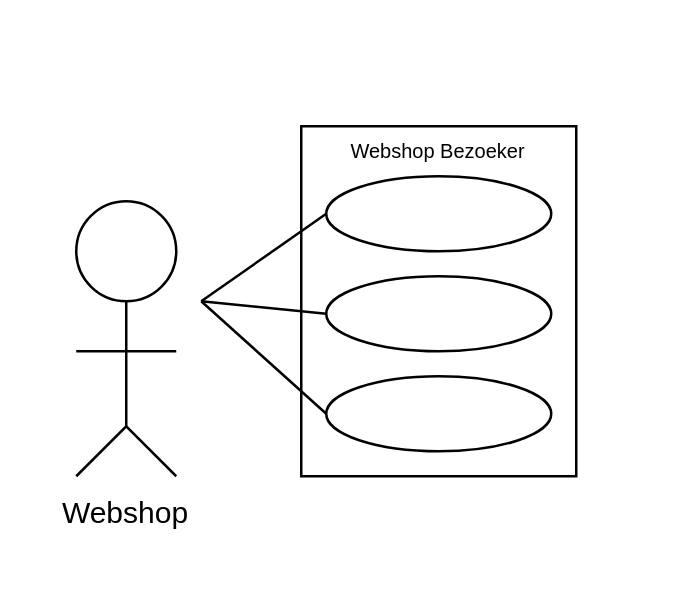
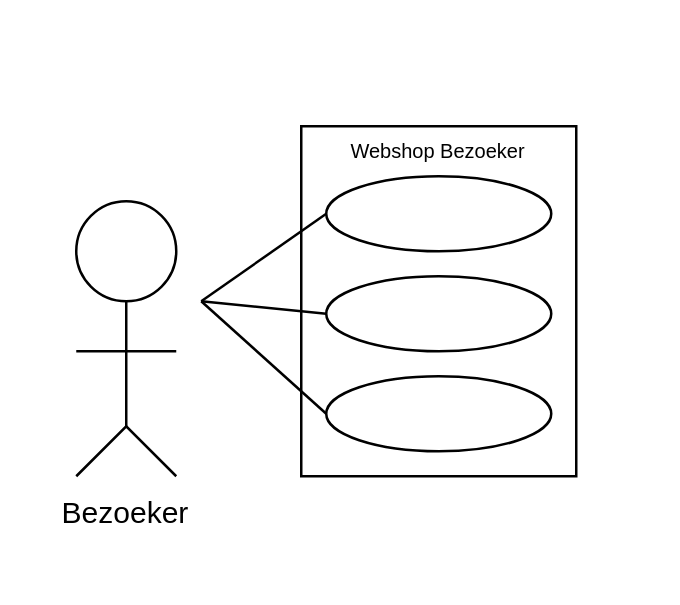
  <mxCell id="0" />
  <mxCell id="1" parent="0" />
  <mxCell id="2" value="" style="rounded=0;whiteSpace=wrap;html=1;" parent="1" vertex="1"><mxGeometry x="120" y="50" width="110" height="140" as="geometry" /></mxCell>
  <mxCell id="3" value="" style="ellipse;whiteSpace=wrap;html=1;" parent="1" vertex="1"><mxGeometry x="130" y="150" width="90" height="30" as="geometry" /></mxCell>
  <mxCell id="4" value="" style="ellipse;whiteSpace=wrap;html=1;aspect=fixed;" parent="1" vertex="1"><mxGeometry x="30" y="80" width="40" height="40" as="geometry" /></mxCell>
  <mxCell id="5" value="" style="endArrow=none;html=1;rounded=0;entryX=0.5;entryY=1;entryDx=0;entryDy=0;" parent="1" target="4" edge="1"><mxGeometry width="50" height="50" relative="1" as="geometry"><mxPoint x="50" y="170" as="sourcePoint" /><mxPoint x="90" y="160" as="targetPoint" /></mxGeometry></mxCell>
  <mxCell id="6" value="" style="endArrow=none;html=1;rounded=0;" parent="1" edge="1"><mxGeometry width="50" height="50" relative="1" as="geometry"><mxPoint x="30" y="140" as="sourcePoint" /><mxPoint x="70" y="140" as="targetPoint" /><Array as="points"><mxPoint x="50" y="140" /></Array></mxGeometry></mxCell>
  <mxCell id="7" value="" style="endArrow=none;html=1;rounded=0;" parent="1" edge="1"><mxGeometry width="50" height="50" relative="1" as="geometry"><mxPoint x="30" y="190" as="sourcePoint" /><mxPoint x="70" y="190" as="targetPoint" /><Array as="points"><mxPoint x="50" y="170" /></Array></mxGeometry></mxCell>
  <mxCell id="8" value="" style="ellipse;whiteSpace=wrap;html=1;" parent="1" vertex="1"><mxGeometry x="130" y="110" width="90" height="30" as="geometry" /></mxCell>
  <mxCell id="9" value="" style="endArrow=none;html=1;rounded=0;entryX=0;entryY=0.5;entryDx=0;entryDy=0;" parent="1" target="8" edge="1"><mxGeometry width="50" height="50" relative="1" as="geometry"><mxPoint x="80" y="120" as="sourcePoint" /><mxPoint x="130" y="130" as="targetPoint" /></mxGeometry></mxCell>
  <mxCell id="10" value="Webshop Bezoeker" style="text;html=1;strokeColor=none;fillColor=none;align=center;verticalAlign=middle;whiteSpace=wrap;rounded=0;fontSize=8;" parent="1" vertex="1"><mxGeometry x="100" y="20" width="150" height="80" as="geometry" /></mxCell>
- <mxCell id="11" value="Webshop" style="text;html=1;strokeColor=none;fillColor=none;align=center;verticalAlign=middle;whiteSpace=wrap;rounded=0;" parent="1" vertex="1"><mxGeometry x="20" y="190" width="60" height="30" as="geometry" /></mxCell>
+ <mxCell id="11" value="Bezoeker" style="text;html=1;strokeColor=none;fillColor=none;align=center;verticalAlign=middle;whiteSpace=wrap;rounded=0;" parent="1" vertex="1"><mxGeometry x="20" y="190" width="60" height="30" as="geometry" /></mxCell>
  <mxCell id="12" value="" style="endArrow=none;html=1;rounded=0;entryX=0;entryY=0.5;entryDx=0;entryDy=0;" parent="1" target="3" edge="1"><mxGeometry width="50" height="50" relative="1" as="geometry"><mxPoint x="80" y="120" as="sourcePoint" /><mxPoint x="130" y="170" as="targetPoint" /></mxGeometry></mxCell>
  <mxCell id="13" value="" style="ellipse;whiteSpace=wrap;html=1;" vertex="1" parent="1"><mxGeometry x="130" y="70" width="90" height="30" as="geometry" /></mxCell>
  <mxCell id="14" value="" style="endArrow=none;html=1;rounded=0;entryX=0;entryY=0.5;entryDx=0;entryDy=0;" edge="1" parent="1" target="13"><mxGeometry width="50" height="50" relative="1" as="geometry"><mxPoint x="80" y="120" as="sourcePoint" /><mxPoint x="130" y="125" as="targetPoint" /></mxGeometry></mxCell>
